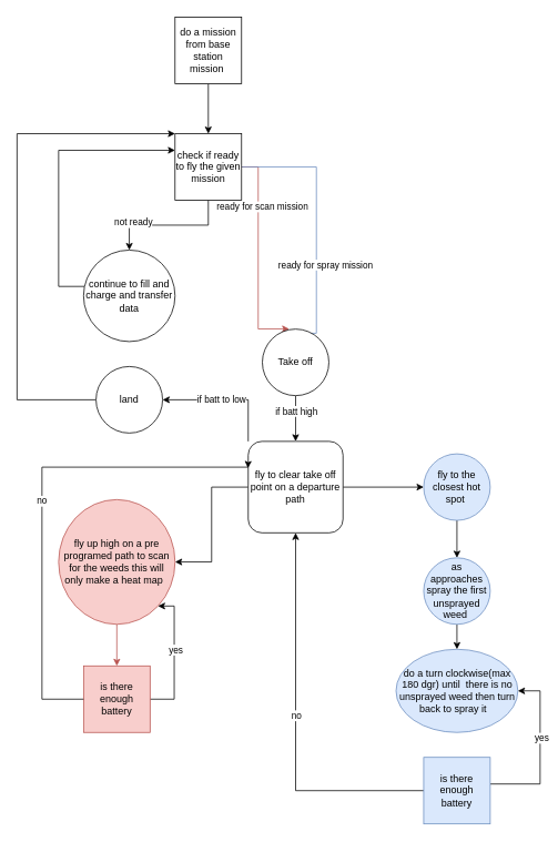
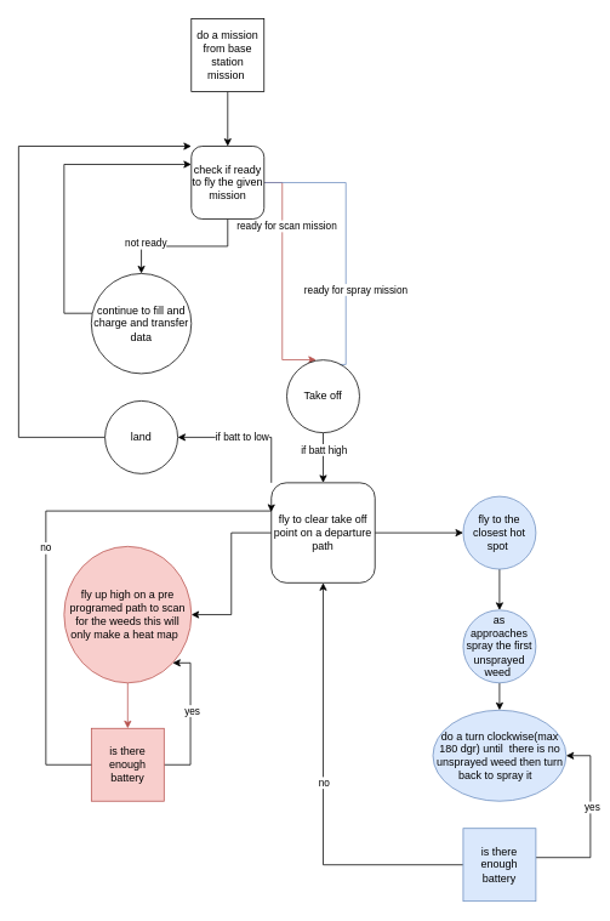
  <mxCell id="0" />
  <mxCell id="1" parent="0" />
  <mxCell id="2" style="edgeStyle=orthogonalEdgeStyle;rounded=0;orthogonalLoop=1;jettySize=auto;html=1;entryX=0;entryY=0.25;entryDx=0;entryDy=0;exitX=0.008;exitY=0.397;exitDx=0;exitDy=0;exitPerimeter=0;" parent="1" source="3" target="10" edge="1"><mxGeometry relative="1" as="geometry"><Array as="points"><mxPoint x="70" y="344" /><mxPoint x="70" y="180" /></Array></mxGeometry></mxCell>
  <mxCell id="3" value="continue to fill and charge and transfer data" style="ellipse;whiteSpace=wrap;html=1;aspect=fixed;" parent="1" vertex="1"><mxGeometry x="100" y="300" width="110" height="110" as="geometry" /></mxCell>
  <mxCell id="4" style="edgeStyle=orthogonalEdgeStyle;rounded=0;orthogonalLoop=1;jettySize=auto;html=1;" parent="1" source="10" target="3" edge="1"><mxGeometry relative="1" as="geometry" /></mxCell>
  <mxCell id="5" value="not ready" style="edgeLabel;html=1;align=center;verticalAlign=middle;resizable=0;points=[];" parent="4" vertex="1" connectable="0"><mxGeometry x="0.559" y="-4" relative="1" as="geometry"><mxPoint as="offset" /></mxGeometry></mxCell>
  <mxCell id="6" style="edgeStyle=orthogonalEdgeStyle;rounded=0;orthogonalLoop=1;jettySize=auto;html=1;entryX=0.404;entryY=-0.003;entryDx=0;entryDy=0;fillColor=#f8cecc;strokeColor=#b85450;entryPerimeter=0;" parent="1" source="10" target="15" edge="1"><mxGeometry relative="1" as="geometry"><mxPoint x="330" y="395" as="targetPoint" /><Array as="points"><mxPoint x="310" y="200" /><mxPoint x="310" y="395" /><mxPoint x="347" y="395" /></Array></mxGeometry></mxCell>
  <mxCell id="7" value="ready for scan mission" style="edgeLabel;html=1;align=center;verticalAlign=middle;resizable=0;points=[];" parent="6" vertex="1" connectable="0"><mxGeometry x="0.609" y="-1" relative="1" as="geometry"><mxPoint x="5" y="-136" as="offset" /></mxGeometry></mxCell>
  <mxCell id="8" style="edgeStyle=orthogonalEdgeStyle;rounded=0;orthogonalLoop=1;jettySize=auto;html=1;fillColor=#dae8fc;strokeColor=#6c8ebf;entryX=0.5;entryY=0;entryDx=0;entryDy=0;" parent="1" source="10" target="15" edge="1"><mxGeometry relative="1" as="geometry"><mxPoint x="440" y="400" as="targetPoint" /><Array as="points"><mxPoint x="380" y="200" /><mxPoint x="380" y="400" /><mxPoint x="355" y="400" /></Array></mxGeometry></mxCell>
  <mxCell id="9" value="ready for spray mission" style="edgeLabel;html=1;align=center;verticalAlign=middle;resizable=0;points=[];" parent="8" vertex="1" connectable="0"><mxGeometry x="0.293" y="2" relative="1" as="geometry"><mxPoint x="8" as="offset" /></mxGeometry></mxCell>
- <mxCell id="10" value="check if ready to fly the given mission" style="whiteSpace=wrap;html=1;aspect=fixed;" parent="1" vertex="1"><mxGeometry x="210" y="160" width="80" height="80" as="geometry" /></mxCell>
+ <mxCell id="10" value="check if ready to fly the given mission" style="whiteSpace=wrap;html=1;aspect=fixed;rounded=1;" parent="1" vertex="1"><mxGeometry x="210" y="160" width="80" height="80" as="geometry" /></mxCell>
  <mxCell id="11" style="edgeStyle=orthogonalEdgeStyle;rounded=0;orthogonalLoop=1;jettySize=auto;html=1;entryX=0.5;entryY=0;entryDx=0;entryDy=0;" parent="1" source="12" target="10" edge="1"><mxGeometry relative="1" as="geometry" /></mxCell>
  <mxCell id="12" value="do a mission from base station mission&amp;nbsp;" style="whiteSpace=wrap;html=1;aspect=fixed;" parent="1" vertex="1"><mxGeometry x="210" y="20" width="80" height="80" as="geometry" /></mxCell>
  <mxCell id="13" style="edgeStyle=orthogonalEdgeStyle;rounded=0;orthogonalLoop=1;jettySize=auto;html=1;" parent="1" source="15" target="20" edge="1"><mxGeometry relative="1" as="geometry"><mxPoint x="355" y="510" as="targetPoint" /></mxGeometry></mxCell>
  <mxCell id="14" value="if batt high" style="edgeLabel;html=1;align=center;verticalAlign=middle;resizable=0;points=[];" parent="13" vertex="1" connectable="0"><mxGeometry x="-0.336" relative="1" as="geometry"><mxPoint as="offset" /></mxGeometry></mxCell>
  <mxCell id="15" value="Take off" style="ellipse;whiteSpace=wrap;html=1;aspect=fixed;" parent="1" vertex="1"><mxGeometry x="315" y="395" width="80" height="80" as="geometry" /></mxCell>
  <mxCell id="16" value="" style="edgeStyle=orthogonalEdgeStyle;rounded=0;orthogonalLoop=1;jettySize=auto;html=1;" parent="1" source="20" target="22" edge="1"><mxGeometry relative="1" as="geometry" /></mxCell>
  <mxCell id="17" style="edgeStyle=orthogonalEdgeStyle;rounded=0;orthogonalLoop=1;jettySize=auto;html=1;exitX=0;exitY=0;exitDx=0;exitDy=0;entryX=1;entryY=0.5;entryDx=0;entryDy=0;" parent="1" source="20" target="29" edge="1"><mxGeometry relative="1" as="geometry" /></mxCell>
  <mxCell id="18" value="if batt to low" style="edgeLabel;html=1;align=center;verticalAlign=middle;resizable=0;points=[];" parent="17" vertex="1" connectable="0"><mxGeometry x="0.086" y="-2" relative="1" as="geometry"><mxPoint y="1" as="offset" /></mxGeometry></mxCell>
  <mxCell id="19" value="" style="edgeStyle=orthogonalEdgeStyle;rounded=0;orthogonalLoop=1;jettySize=auto;html=1;" parent="1" source="20" target="31" edge="1"><mxGeometry relative="1" as="geometry" /></mxCell>
  <mxCell id="20" value="fly to clear take off point on a departure path" style="whiteSpace=wrap;html=1;rounded=1;" parent="1" vertex="1"><mxGeometry x="298" y="530" width="114" height="110" as="geometry" /></mxCell>
  <mxCell id="21" style="edgeStyle=orthogonalEdgeStyle;rounded=0;orthogonalLoop=1;jettySize=auto;html=1;entryX=0.5;entryY=0;entryDx=0;entryDy=0;fillColor=#f8cecc;strokeColor=#b85450;" parent="1" source="22" target="25" edge="1"><mxGeometry relative="1" as="geometry" /></mxCell>
  <mxCell id="22" value="fly up high on a pre programed path to scan for the weeds this will only make a heat map&amp;nbsp;&amp;nbsp;" style="ellipse;whiteSpace=wrap;html=1;fillColor=#f8cecc;strokeColor=#b85450;" parent="1" vertex="1"><mxGeometry x="70" y="600" width="140" height="150" as="geometry" /></mxCell>
  <mxCell id="23" style="edgeStyle=orthogonalEdgeStyle;rounded=0;orthogonalLoop=1;jettySize=auto;html=1;entryX=1;entryY=1;entryDx=0;entryDy=0;" parent="1" source="25" target="22" edge="1"><mxGeometry relative="1" as="geometry"><Array as="points"><mxPoint x="209" y="840" /><mxPoint x="209" y="728" /></Array></mxGeometry></mxCell>
  <mxCell id="24" value="yes" style="edgeLabel;html=1;align=center;verticalAlign=middle;resizable=0;points=[];" parent="23" vertex="1" connectable="0"><mxGeometry x="0.423" y="1" relative="1" as="geometry"><mxPoint x="2" y="25" as="offset" /></mxGeometry></mxCell>
  <mxCell id="25" value="is there enough battery" style="whiteSpace=wrap;html=1;aspect=fixed;fillColor=#f8cecc;strokeColor=#b85450;" parent="1" vertex="1"><mxGeometry x="100" y="800" width="80" height="80" as="geometry" /></mxCell>
  <mxCell id="26" style="edgeStyle=orthogonalEdgeStyle;rounded=0;orthogonalLoop=1;jettySize=auto;html=1;entryX=-0.003;entryY=0.292;entryDx=0;entryDy=0;entryPerimeter=0;" parent="1" source="25" target="20" edge="1"><mxGeometry relative="1" as="geometry"><Array as="points"><mxPoint x="50" y="840" /><mxPoint x="50" y="561" /></Array></mxGeometry></mxCell>
  <mxCell id="27" value="no" style="edgeLabel;html=1;align=center;verticalAlign=middle;resizable=0;points=[];" parent="26" vertex="1" connectable="0"><mxGeometry x="0.002" y="1" relative="1" as="geometry"><mxPoint as="offset" /></mxGeometry></mxCell>
  <mxCell id="28" style="edgeStyle=orthogonalEdgeStyle;rounded=0;orthogonalLoop=1;jettySize=auto;html=1;entryX=0;entryY=0;entryDx=0;entryDy=0;" parent="1" source="29" target="10" edge="1"><mxGeometry relative="1" as="geometry"><Array as="points"><mxPoint x="20" y="480" /><mxPoint x="20" y="160" /></Array></mxGeometry></mxCell>
  <mxCell id="29" value="land" style="ellipse;whiteSpace=wrap;html=1;" parent="1" vertex="1"><mxGeometry x="115" y="440" width="80" height="80" as="geometry" /></mxCell>
  <mxCell id="30" value="" style="edgeStyle=orthogonalEdgeStyle;rounded=0;orthogonalLoop=1;jettySize=auto;html=1;" parent="1" source="31" target="33" edge="1"><mxGeometry relative="1" as="geometry" /></mxCell>
  <mxCell id="31" value="fly to the closest hot spot " style="ellipse;whiteSpace=wrap;html=1;fillColor=#dae8fc;strokeColor=#6c8ebf;" parent="1" vertex="1"><mxGeometry x="509" y="545" width="80" height="80" as="geometry" /></mxCell>
  <mxCell id="32" value="" style="edgeStyle=orthogonalEdgeStyle;rounded=0;orthogonalLoop=1;jettySize=auto;html=1;" parent="1" source="33" target="34" edge="1"><mxGeometry relative="1" as="geometry" /></mxCell>
  <mxCell id="33" value="as approaches spray the first unsprayed weed " style="ellipse;whiteSpace=wrap;html=1;fillColor=#dae8fc;strokeColor=#6c8ebf;" parent="1" vertex="1"><mxGeometry x="509" y="670" width="80" height="80" as="geometry" /></mxCell>
  <mxCell id="34" value="do a turn clockwise(max 180 dgr) until  there is no unsprayed weed then turn back to spray it   " style="ellipse;whiteSpace=wrap;html=1;fillColor=#dae8fc;strokeColor=#6c8ebf;" parent="1" vertex="1"><mxGeometry x="475.75" y="780" width="146.5" height="100" as="geometry" /></mxCell>
  <mxCell id="35" value="" style="edgeStyle=orthogonalEdgeStyle;rounded=0;orthogonalLoop=1;jettySize=auto;html=1;entryX=1;entryY=0.5;entryDx=0;entryDy=0;" parent="1" source="39" target="34" edge="1"><mxGeometry relative="1" as="geometry"><mxPoint x="629" y="830" as="targetPoint" /><Array as="points"><mxPoint x="649" y="942" /><mxPoint x="649" y="830" /></Array></mxGeometry></mxCell>
  <mxCell id="36" value="yes" style="edgeLabel;html=1;align=center;verticalAlign=middle;resizable=0;points=[];" parent="35" vertex="1" connectable="0"><mxGeometry x="0.423" y="1" relative="1" as="geometry"><mxPoint x="2" y="25" as="offset" /></mxGeometry></mxCell>
  <mxCell id="37" style="edgeStyle=orthogonalEdgeStyle;rounded=0;orthogonalLoop=1;jettySize=auto;html=1;entryX=0.5;entryY=1;entryDx=0;entryDy=0;" parent="1" source="39" target="20" edge="1"><mxGeometry relative="1" as="geometry"><mxPoint x="400" y="830" as="targetPoint" /></mxGeometry></mxCell>
  <mxCell id="38" value="no" style="edgeLabel;html=1;align=center;verticalAlign=middle;resizable=0;points=[];" parent="37" vertex="1" connectable="0"><mxGeometry x="0.632" y="5" relative="1" as="geometry"><mxPoint x="5" y="134" as="offset" /></mxGeometry></mxCell>
  <mxCell id="39" value="is there enough battery" style="whiteSpace=wrap;html=1;aspect=fixed;fillColor=#dae8fc;strokeColor=#6c8ebf;" parent="1" vertex="1"><mxGeometry x="509" y="910" width="80" height="80" as="geometry" /></mxCell>
